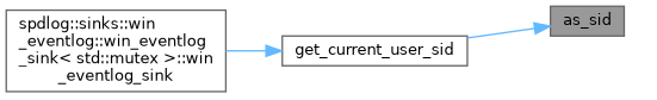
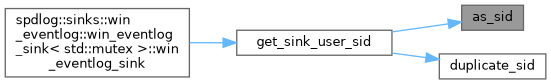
  digraph {
    rankdir=RL
    node [color=grey40 fillcolor=white fontname=Helvetica fontsize=10 shape=box style=filled]
    edge [color=steelblue1 dir=back fontname=Helvetica fontsize=10 labelfontname=Helvetica labelfontsize=10 style=solid]
    n1 [color=gray40 fillcolor=grey60 fontcolor=black height=0.2 label=as_sid width=0.4]
-   n2 [height=0.2 label=get_current_user_sid width=0.4]
+   n2 [height=0.2 label=get_sink_user_sid width=0.4]
+   n3 [height=0.2 label=duplicate_sid width=0.4]
    n4 [height=0.2 label="spdlog::sinks::win\l_eventlog::win_eventlog\l_sink\< std::mutex \>::win\l_eventlog_sink" width=0.4]
    n1 -> n2
    n2 -> n4
+   n3 -> n2
  }
